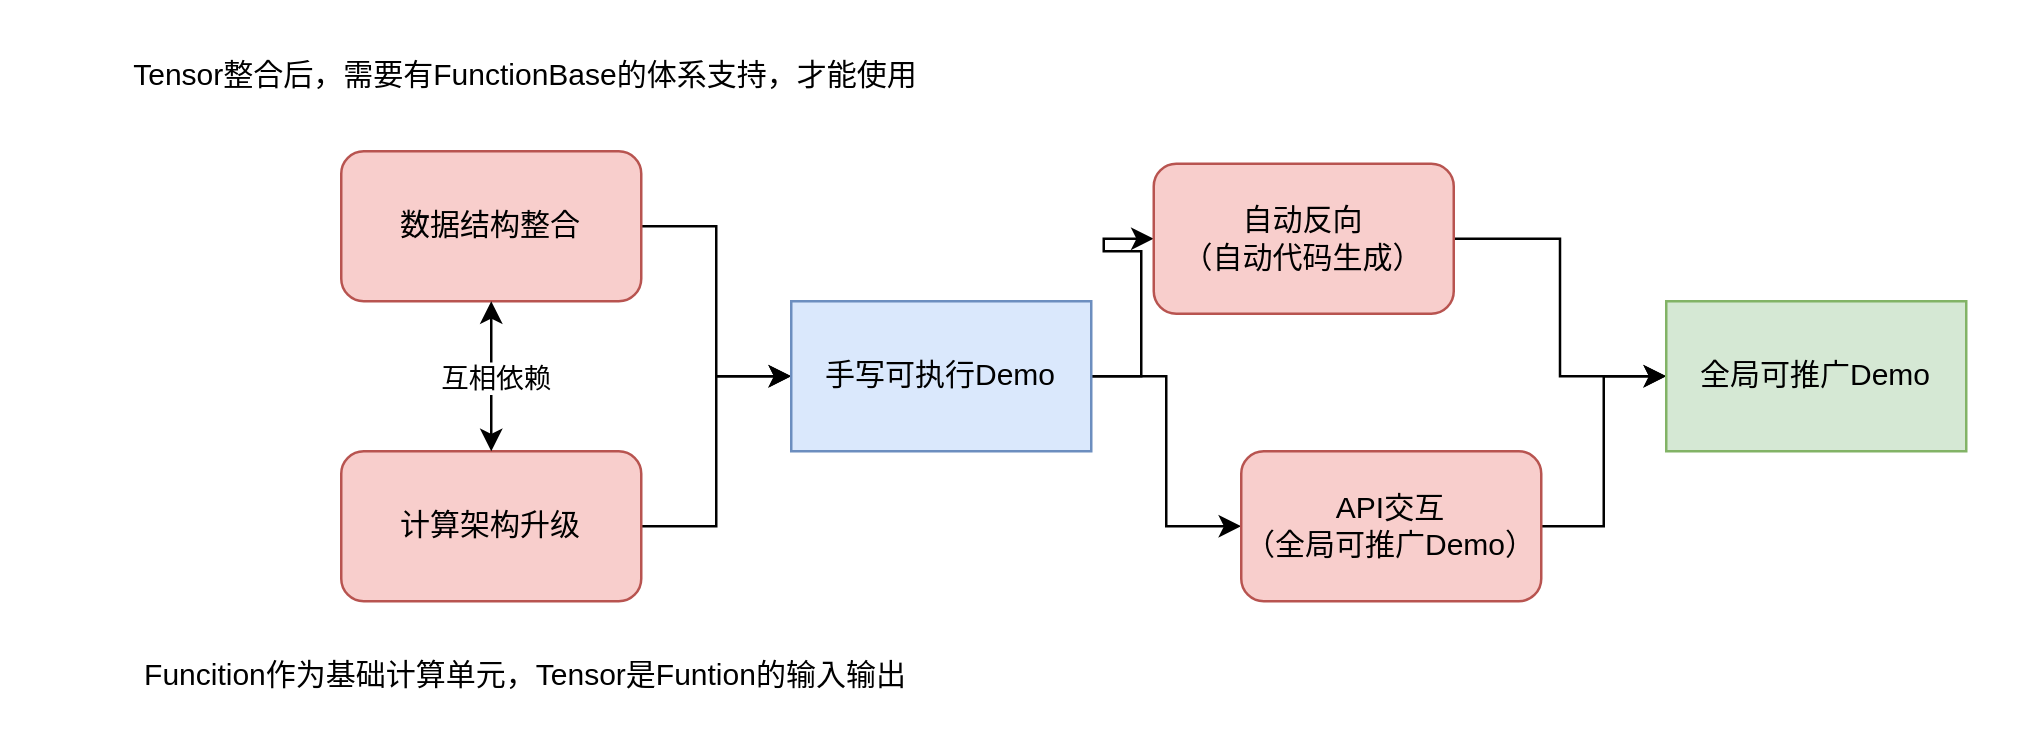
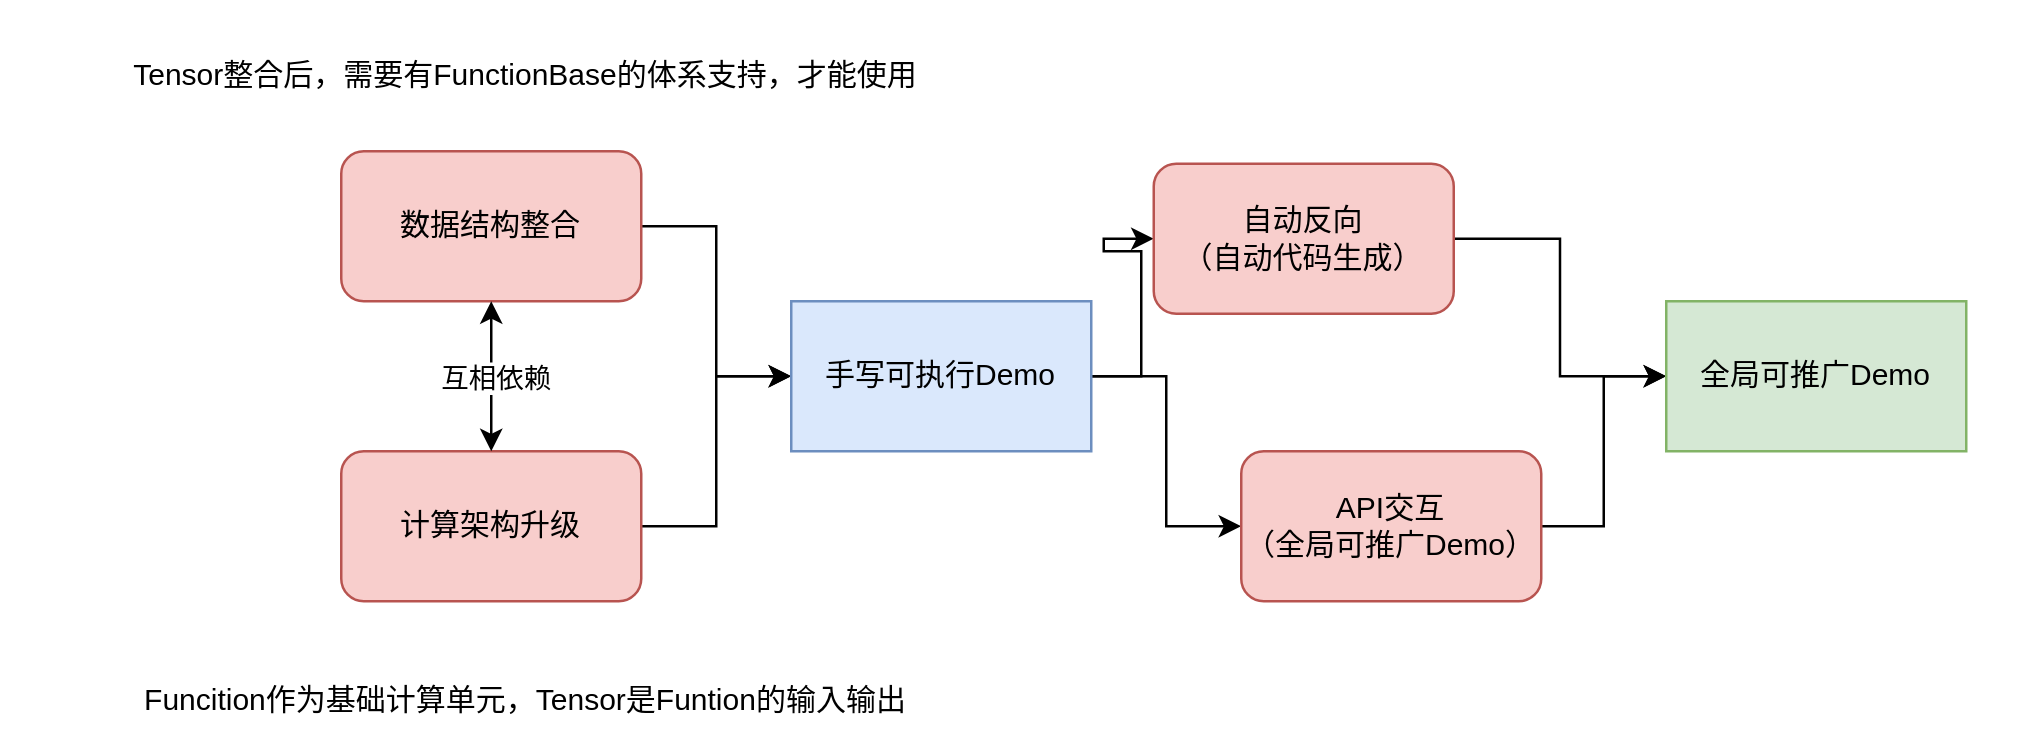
  <mxCell id="0" />
  <mxCell id="1" parent="0" />
  <mxCell id="2" style="edgeStyle=orthogonalEdgeStyle;rounded=0;orthogonalLoop=1;jettySize=auto;html=1;exitX=1;exitY=0.5;exitDx=0;exitDy=0;entryX=0;entryY=0.5;entryDx=0;entryDy=0;" edge="1" parent="1" source="3" target="10"><mxGeometry relative="1" as="geometry" /></mxCell>
  <mxCell id="3" value="数据结构整合" style="rounded=1;whiteSpace=wrap;html=1;fillColor=#f8cecc;strokeColor=#b85450;" vertex="1" parent="1"><mxGeometry x="136" y="60" width="120" height="60" as="geometry" /></mxCell>
  <mxCell id="4" style="edgeStyle=orthogonalEdgeStyle;rounded=0;orthogonalLoop=1;jettySize=auto;html=1;exitX=1;exitY=0.5;exitDx=0;exitDy=0;" edge="1" parent="1" source="5" target="10"><mxGeometry relative="1" as="geometry" /></mxCell>
  <mxCell id="5" value="计算架构升级" style="rounded=1;whiteSpace=wrap;html=1;fillColor=#f8cecc;strokeColor=#b85450;" vertex="1" parent="1"><mxGeometry x="136" y="180" width="120" height="60" as="geometry" /></mxCell>
  <mxCell id="6" value="" style="endArrow=classic;startArrow=classic;html=1;entryX=0.5;entryY=1;entryDx=0;entryDy=0;exitX=0.5;exitY=0;exitDx=0;exitDy=0;" edge="1" parent="1" source="5" target="3"><mxGeometry width="50" height="50" relative="1" as="geometry"><mxPoint x="176" y="170" as="sourcePoint" /><mxPoint x="226" y="120" as="targetPoint" /></mxGeometry></mxCell>
  <mxCell id="7" value="互相依赖" style="edgeLabel;html=1;align=center;verticalAlign=middle;resizable=0;points=[];" vertex="1" connectable="0" parent="6"><mxGeometry x="-0.1" y="-1" relative="1" as="geometry"><mxPoint y="-3" as="offset" /></mxGeometry></mxCell>
  <mxCell id="8" style="edgeStyle=orthogonalEdgeStyle;rounded=0;orthogonalLoop=1;jettySize=auto;html=1;exitX=1;exitY=0.5;exitDx=0;exitDy=0;" edge="1" parent="1" source="10" target="14"><mxGeometry relative="1" as="geometry" /></mxCell>
  <mxCell id="9" style="edgeStyle=orthogonalEdgeStyle;rounded=0;orthogonalLoop=1;jettySize=auto;html=1;exitX=1;exitY=0.5;exitDx=0;exitDy=0;entryX=0;entryY=0.5;entryDx=0;entryDy=0;" edge="1" parent="1" source="10" target="16"><mxGeometry relative="1" as="geometry" /></mxCell>
  <mxCell id="10" value="手写可执行Demo" style="rounded=0;whiteSpace=wrap;html=1;fillColor=#dae8fc;strokeColor=#6c8ebf;" vertex="1" parent="1"><mxGeometry x="316" y="120" width="120" height="60" as="geometry" /></mxCell>
  <mxCell id="11" value="Tensor整合后，需要有FunctionBase的体系支持，才能使用" style="text;html=1;strokeColor=none;fillColor=none;align=center;verticalAlign=middle;whiteSpace=wrap;rounded=0;" vertex="1" parent="1"><mxGeometry x="20" y="20" width="380" height="20" as="geometry" /></mxCell>
- <mxCell id="12" value="Funcition作为基础计算单元，Tensor是Funtion的输入输出" style="text;html=1;strokeColor=none;fillColor=none;align=center;verticalAlign=middle;whiteSpace=wrap;rounded=0;" vertex="1" parent="1"><mxGeometry x="20" y="260" width="380" height="20" as="geometry" /></mxCell>
+ <mxCell id="12" value="Funcition作为基础计算单元，Tensor是Funtion的输入输出" style="text;html=1;strokeColor=none;fillColor=none;align=center;verticalAlign=middle;whiteSpace=wrap;rounded=0;" vertex="1" parent="1"><mxGeometry x="20" y="270" width="380" height="20" as="geometry" /></mxCell>
  <mxCell id="13" style="edgeStyle=orthogonalEdgeStyle;rounded=0;orthogonalLoop=1;jettySize=auto;html=1;exitX=1;exitY=0.5;exitDx=0;exitDy=0;entryX=0;entryY=0.5;entryDx=0;entryDy=0;" edge="1" parent="1" source="14" target="17"><mxGeometry relative="1" as="geometry" /></mxCell>
  <mxCell id="14" value="自动反向&lt;br&gt;（自动代码生成）" style="rounded=1;whiteSpace=wrap;html=1;fillColor=#f8cecc;strokeColor=#b85450;" vertex="1" parent="1"><mxGeometry x="461" y="65" width="120" height="60" as="geometry" /></mxCell>
  <mxCell id="15" style="edgeStyle=orthogonalEdgeStyle;rounded=0;orthogonalLoop=1;jettySize=auto;html=1;exitX=1;exitY=0.5;exitDx=0;exitDy=0;entryX=0;entryY=0.5;entryDx=0;entryDy=0;" edge="1" parent="1" source="16" target="17"><mxGeometry relative="1" as="geometry" /></mxCell>
  <mxCell id="16" value="API交互&lt;br&gt;（全局可推广Demo）" style="rounded=1;whiteSpace=wrap;html=1;fillColor=#f8cecc;strokeColor=#b85450;" vertex="1" parent="1"><mxGeometry x="496" y="180" width="120" height="60" as="geometry" /></mxCell>
  <mxCell id="17" value="全局可推广Demo" style="rounded=0;whiteSpace=wrap;html=1;fillColor=#d5e8d4;strokeColor=#82b366;" vertex="1" parent="1"><mxGeometry x="666" y="120" width="120" height="60" as="geometry" /></mxCell>
